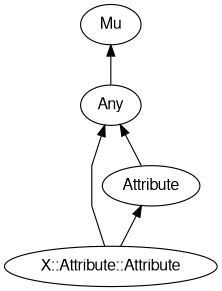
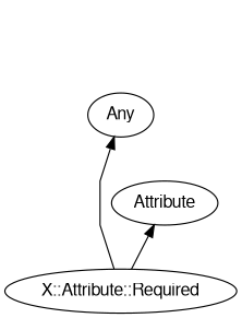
  digraph {
    bgcolor="#FFFFFF"
    rankdir=BT
    splines=polyline
    node [color="#000000" fontcolor="#000000" fontname=FreeSans]
    edge [color="#000000"]
    Any
-   Mu
    n3 [label=Attribute]
-   "X::Attribute::Required" [label="X::Attribute::Attribute"]
-   Any -> Mu
-   n3 -> Any
+   "X::Attribute::Required"
    "X::Attribute::Required" -> Any
    "X::Attribute::Required" -> n3
  }
